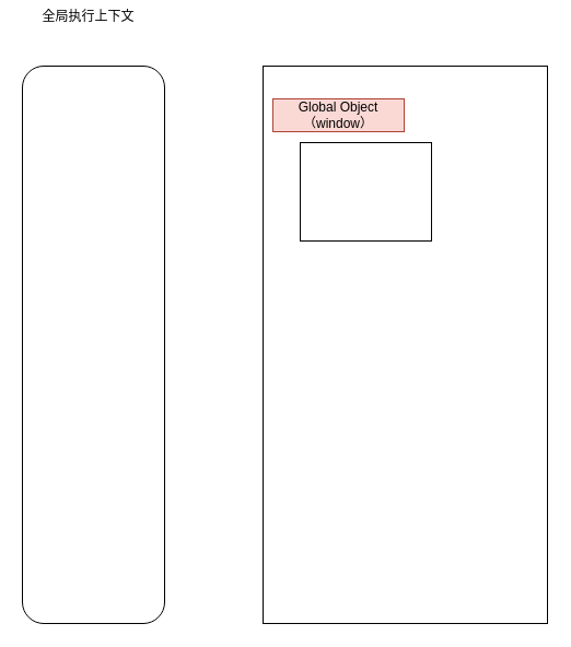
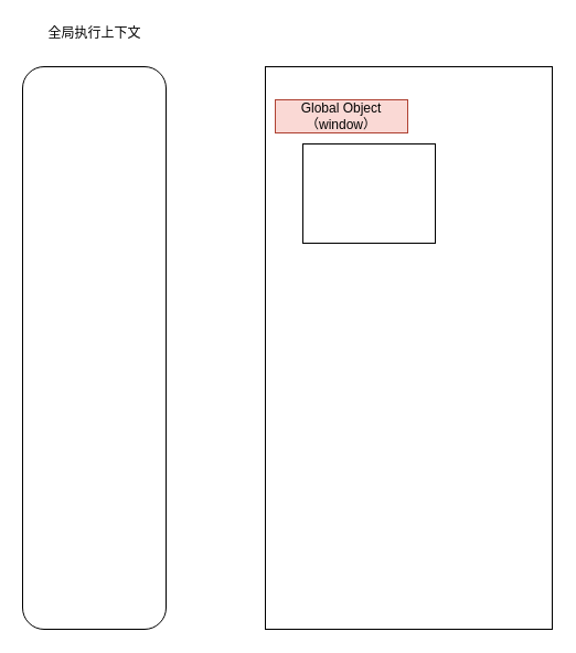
  <mxCell id="0" />
  <mxCell id="1" parent="0" />
  <mxCell id="2" value="" style="rounded=1;whiteSpace=wrap;html=1;" parent="1" vertex="1"><mxGeometry x="20" y="60" width="130" height="510" as="geometry" /></mxCell>
- <mxCell id="3" value="全局执行上下文" style="text;html=1;align=center;verticalAlign=middle;resizable=0;points=[];autosize=1;strokeColor=none;fillColor=none;" parent="1" vertex="1"><mxGeometry x="30" y="5" width="100" height="20" as="geometry" /></mxCell>
+ <mxCell id="3" value="全局执行上下文" style="text;html=1;align=center;verticalAlign=middle;resizable=0;points=[];autosize=1;strokeColor=none;fillColor=none;" parent="1" vertex="1"><mxGeometry x="35" y="20" width="100" height="20" as="geometry" /></mxCell>
  <mxCell id="4" value="" style="rounded=0;whiteSpace=wrap;html=1;" parent="1" vertex="1"><mxGeometry x="240" y="60" width="260" height="510" as="geometry" /></mxCell>
  <mxCell id="5" value="Global Object（window）" style="rounded=0;whiteSpace=wrap;html=1;fillColor=#fad9d5;strokeColor=#ae4132;" parent="1" vertex="1"><mxGeometry x="249" y="90" width="120" height="30" as="geometry" /></mxCell>
  <mxCell id="6" value="" style="rounded=0;whiteSpace=wrap;html=1;" parent="1" vertex="1"><mxGeometry x="274" y="130" width="120" height="90" as="geometry" /></mxCell>
